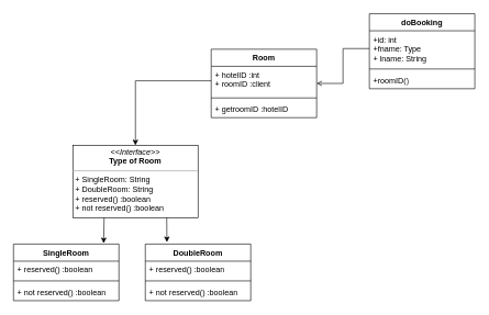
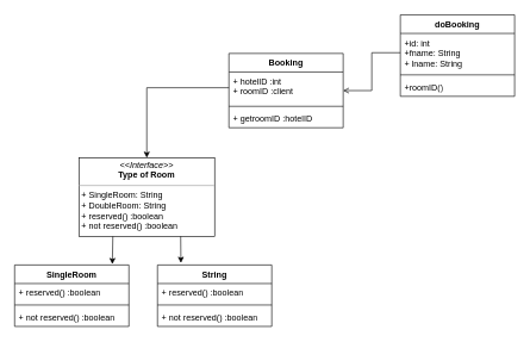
  <mxCell id="0" />
  <mxCell id="1" parent="0" />
  <mxCell id="2" value="doBooking" style="swimlane;fontStyle=1;align=center;verticalAlign=top;childLayout=stackLayout;horizontal=1;startSize=26;horizontalStack=0;resizeParent=1;resizeParentMax=0;resizeLast=0;collapsible=1;marginBottom=0;whiteSpace=wrap;html=1;" parent="1" vertex="1"><mxGeometry x="560" y="20" width="160" height="114" as="geometry" /></mxCell>
- <mxCell id="3" value="+id: int&lt;br&gt;+fname: Type&lt;br&gt;+ lname: String" style="text;strokeColor=none;fillColor=none;align=left;verticalAlign=top;spacingLeft=4;spacingRight=4;overflow=hidden;rotatable=0;points=[[0,0.5],[1,0.5]];portConstraint=eastwest;whiteSpace=wrap;html=1;" parent="2" vertex="1"><mxGeometry y="26" width="160" height="54" as="geometry" /></mxCell>
+ <mxCell id="3" value="+id: int&lt;br&gt;+fname: String&lt;br&gt;+ lname: String" style="text;strokeColor=none;fillColor=none;align=left;verticalAlign=top;spacingLeft=4;spacingRight=4;overflow=hidden;rotatable=0;points=[[0,0.5],[1,0.5]];portConstraint=eastwest;whiteSpace=wrap;html=1;" parent="2" vertex="1"><mxGeometry y="26" width="160" height="54" as="geometry" /></mxCell>
  <mxCell id="4" value="" style="line;strokeWidth=1;fillColor=none;align=left;verticalAlign=middle;spacingTop=-1;spacingLeft=3;spacingRight=3;rotatable=0;labelPosition=right;points=[];portConstraint=eastwest;strokeColor=inherit;" parent="2" vertex="1"><mxGeometry y="80" width="160" height="8" as="geometry" /></mxCell>
  <mxCell id="5" value="+roomID()" style="text;strokeColor=none;fillColor=none;align=left;verticalAlign=top;spacingLeft=4;spacingRight=4;overflow=hidden;rotatable=0;points=[[0,0.5],[1,0.5]];portConstraint=eastwest;whiteSpace=wrap;html=1;" parent="2" vertex="1"><mxGeometry y="88" width="160" height="26" as="geometry" /></mxCell>
  <mxCell id="6" value="&lt;p style=&quot;margin:0px;margin-top:4px;text-align:center;&quot;&gt;&lt;i&gt;&amp;lt;&amp;lt;Interface&amp;gt;&amp;gt;&lt;/i&gt;&lt;br&gt;&lt;b&gt;Type of Room&lt;/b&gt;&lt;/p&gt;&lt;hr size=&quot;1&quot;&gt;&lt;p style=&quot;margin:0px;margin-left:4px;&quot;&gt;+ SingleRoom: String&lt;br&gt;+ DoubleRoom: String&lt;/p&gt;&lt;p style=&quot;margin:0px;margin-left:4px;&quot;&gt;+ reserved() :boolean&lt;/p&gt;&lt;p style=&quot;margin:0px;margin-left:4px;&quot;&gt;+ not reserved() :boolean&lt;/p&gt;&lt;p style=&quot;margin:0px;margin-left:4px;&quot;&gt;&lt;br&gt;&lt;/p&gt;&lt;p style=&quot;margin:0px;margin-left:4px;&quot;&gt;&lt;br&gt;&lt;/p&gt;" style="verticalAlign=top;align=left;overflow=fill;fontSize=12;fontFamily=Helvetica;html=1;whiteSpace=wrap;" parent="1" vertex="1"><mxGeometry x="110" y="220" width="190" height="110" as="geometry" /></mxCell>
  <mxCell id="7" value="SingleRoom" style="swimlane;fontStyle=1;align=center;verticalAlign=top;childLayout=stackLayout;horizontal=1;startSize=26;horizontalStack=0;resizeParent=1;resizeParentMax=0;resizeLast=0;collapsible=1;marginBottom=0;whiteSpace=wrap;html=1;" parent="1" vertex="1"><mxGeometry x="20" y="370" width="160" height="86" as="geometry" /></mxCell>
  <mxCell id="8" value="+ reserved() :boolean" style="text;strokeColor=none;fillColor=none;align=left;verticalAlign=top;spacingLeft=4;spacingRight=4;overflow=hidden;rotatable=0;points=[[0,0.5],[1,0.5]];portConstraint=eastwest;whiteSpace=wrap;html=1;" parent="7" vertex="1"><mxGeometry y="26" width="160" height="26" as="geometry" /></mxCell>
  <mxCell id="9" value="" style="line;strokeWidth=1;fillColor=none;align=left;verticalAlign=middle;spacingTop=-1;spacingLeft=3;spacingRight=3;rotatable=0;labelPosition=right;points=[];portConstraint=eastwest;strokeColor=inherit;" parent="7" vertex="1"><mxGeometry y="52" width="160" height="8" as="geometry" /></mxCell>
  <mxCell id="10" value="+ not reserved() :boolean" style="text;strokeColor=none;fillColor=none;align=left;verticalAlign=top;spacingLeft=4;spacingRight=4;overflow=hidden;rotatable=0;points=[[0,0.5],[1,0.5]];portConstraint=eastwest;whiteSpace=wrap;html=1;" parent="7" vertex="1"><mxGeometry y="60" width="160" height="26" as="geometry" /></mxCell>
- <mxCell id="11" value="DoubleRoom" style="swimlane;fontStyle=1;align=center;verticalAlign=top;childLayout=stackLayout;horizontal=1;startSize=26;horizontalStack=0;resizeParent=1;resizeParentMax=0;resizeLast=0;collapsible=1;marginBottom=0;whiteSpace=wrap;html=1;" parent="1" vertex="1"><mxGeometry x="220" y="370" width="160" height="86" as="geometry" /></mxCell>
+ <mxCell id="11" value="String" style="swimlane;fontStyle=1;align=center;verticalAlign=top;childLayout=stackLayout;horizontal=1;startSize=26;horizontalStack=0;resizeParent=1;resizeParentMax=0;resizeLast=0;collapsible=1;marginBottom=0;whiteSpace=wrap;html=1;" parent="1" vertex="1"><mxGeometry x="220" y="370" width="160" height="86" as="geometry" /></mxCell>
  <mxCell id="12" value="+ reserved() :boolean" style="text;strokeColor=none;fillColor=none;align=left;verticalAlign=top;spacingLeft=4;spacingRight=4;overflow=hidden;rotatable=0;points=[[0,0.5],[1,0.5]];portConstraint=eastwest;whiteSpace=wrap;html=1;" parent="11" vertex="1"><mxGeometry y="26" width="160" height="26" as="geometry" /></mxCell>
  <mxCell id="13" value="" style="line;strokeWidth=1;fillColor=none;align=left;verticalAlign=middle;spacingTop=-1;spacingLeft=3;spacingRight=3;rotatable=0;labelPosition=right;points=[];portConstraint=eastwest;strokeColor=inherit;" parent="11" vertex="1"><mxGeometry y="52" width="160" height="8" as="geometry" /></mxCell>
  <mxCell id="14" value="+ not reserved() :boolean" style="text;strokeColor=none;fillColor=none;align=left;verticalAlign=top;spacingLeft=4;spacingRight=4;overflow=hidden;rotatable=0;points=[[0,0.5],[1,0.5]];portConstraint=eastwest;whiteSpace=wrap;html=1;" parent="11" vertex="1"><mxGeometry y="60" width="160" height="26" as="geometry" /></mxCell>
  <mxCell id="15" style="edgeStyle=orthogonalEdgeStyle;rounded=0;orthogonalLoop=1;jettySize=auto;html=1;exitX=0.25;exitY=1;exitDx=0;exitDy=0;entryX=0.855;entryY=-0.014;entryDx=0;entryDy=0;entryPerimeter=0;" parent="1" source="6" target="7" edge="1"><mxGeometry relative="1" as="geometry" /></mxCell>
  <mxCell id="16" style="edgeStyle=orthogonalEdgeStyle;rounded=0;orthogonalLoop=1;jettySize=auto;html=1;exitX=0.75;exitY=1;exitDx=0;exitDy=0;entryX=0.205;entryY=-0.033;entryDx=0;entryDy=0;entryPerimeter=0;" parent="1" source="6" target="11" edge="1"><mxGeometry relative="1" as="geometry"><mxPoint x="252" y="360" as="targetPoint" /></mxGeometry></mxCell>
- <mxCell id="17" value="Room" style="swimlane;fontStyle=1;align=center;verticalAlign=top;childLayout=stackLayout;horizontal=1;startSize=26;horizontalStack=0;resizeParent=1;resizeParentMax=0;resizeLast=0;collapsible=1;marginBottom=0;whiteSpace=wrap;html=1;" parent="1" vertex="1"><mxGeometry x="320" y="74" width="160" height="104" as="geometry" /></mxCell>
+ <mxCell id="17" value="Booking" style="swimlane;fontStyle=1;align=center;verticalAlign=top;childLayout=stackLayout;horizontal=1;startSize=26;horizontalStack=0;resizeParent=1;resizeParentMax=0;resizeLast=0;collapsible=1;marginBottom=0;whiteSpace=wrap;html=1;" parent="1" vertex="1"><mxGeometry x="320" y="74" width="160" height="104" as="geometry" /></mxCell>
  <mxCell id="18" value="+ hotelID :int&lt;br&gt;+ roomID :client&lt;br&gt;" style="text;strokeColor=none;fillColor=none;align=left;verticalAlign=top;spacingLeft=4;spacingRight=4;overflow=hidden;rotatable=0;points=[[0,0.5],[1,0.5]];portConstraint=eastwest;whiteSpace=wrap;html=1;" parent="17" vertex="1"><mxGeometry y="26" width="160" height="44" as="geometry" /></mxCell>
  <mxCell id="19" value="" style="line;strokeWidth=1;fillColor=none;align=left;verticalAlign=middle;spacingTop=-1;spacingLeft=3;spacingRight=3;rotatable=0;labelPosition=right;points=[];portConstraint=eastwest;strokeColor=inherit;" parent="17" vertex="1"><mxGeometry y="70" width="160" height="8" as="geometry" /></mxCell>
  <mxCell id="20" value="+ getroomID :hotelID" style="text;strokeColor=none;fillColor=none;align=left;verticalAlign=top;spacingLeft=4;spacingRight=4;overflow=hidden;rotatable=0;points=[[0,0.5],[1,0.5]];portConstraint=eastwest;whiteSpace=wrap;html=1;" parent="17" vertex="1"><mxGeometry y="78" width="160" height="26" as="geometry" /></mxCell>
  <mxCell id="21" style="edgeStyle=orthogonalEdgeStyle;rounded=0;orthogonalLoop=1;jettySize=auto;html=1;exitX=0;exitY=0.5;exitDx=0;exitDy=0;entryX=0.5;entryY=0;entryDx=0;entryDy=0;" parent="1" source="18" target="6" edge="1"><mxGeometry relative="1" as="geometry" /></mxCell>
  <mxCell id="22" style="edgeStyle=orthogonalEdgeStyle;rounded=0;orthogonalLoop=1;jettySize=auto;html=1;exitX=0;exitY=0.5;exitDx=0;exitDy=0;endArrow=open;" parent="1" source="3" target="17" edge="1"><mxGeometry relative="1" as="geometry" /></mxCell>
